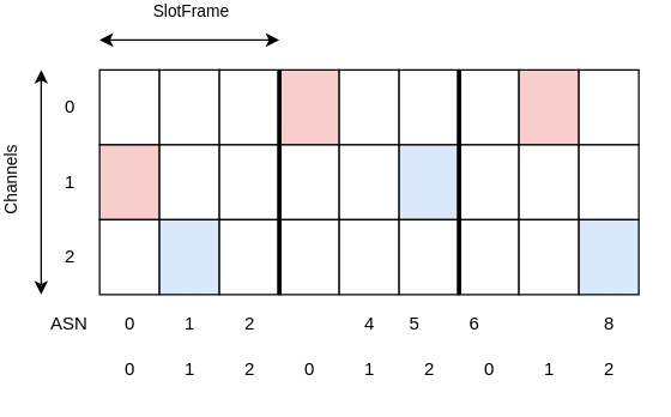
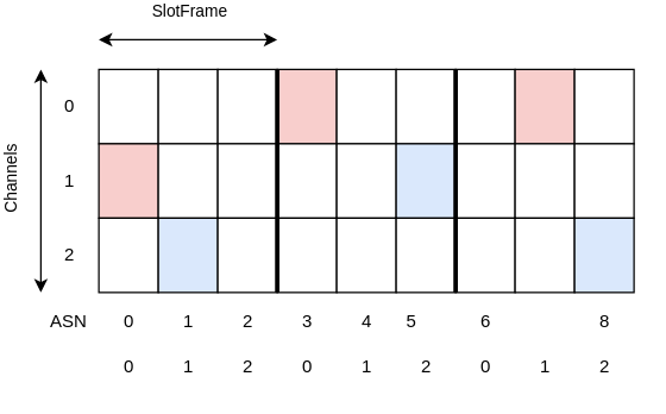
  <mxCell id="0" />
  <mxCell id="1" parent="0" />
  <mxCell id="2" value="" style="rounded=0;whiteSpace=wrap;html=1;" vertex="1" parent="1"><mxGeometry x="60" y="40" width="40" height="50" as="geometry" /></mxCell>
  <mxCell id="3" value="" style="rounded=0;whiteSpace=wrap;html=1;" vertex="1" parent="1"><mxGeometry x="100" y="40" width="40" height="50" as="geometry" /></mxCell>
  <mxCell id="4" value="" style="rounded=0;whiteSpace=wrap;html=1;" vertex="1" parent="1"><mxGeometry x="140" y="40" width="40" height="50" as="geometry" /></mxCell>
  <mxCell id="5" value="" style="rounded=0;whiteSpace=wrap;html=1;fillColor=#f8cecc;" vertex="1" parent="1"><mxGeometry x="180" y="40" width="40" height="50" as="geometry" /></mxCell>
  <mxCell id="6" value="" style="rounded=0;whiteSpace=wrap;html=1;" vertex="1" parent="1"><mxGeometry x="220" y="40" width="40" height="50" as="geometry" /></mxCell>
  <mxCell id="7" value="" style="rounded=0;whiteSpace=wrap;html=1;" vertex="1" parent="1"><mxGeometry x="260" y="40" width="40" height="50" as="geometry" /></mxCell>
  <mxCell id="8" value="" style="rounded=0;whiteSpace=wrap;html=1;" vertex="1" parent="1"><mxGeometry x="300" y="40" width="40" height="50" as="geometry" /></mxCell>
  <mxCell id="9" value="" style="rounded=0;whiteSpace=wrap;html=1;fillColor=#f8cecc;" vertex="1" parent="1"><mxGeometry x="340" y="40" width="40" height="50" as="geometry" /></mxCell>
  <mxCell id="10" value="" style="rounded=0;whiteSpace=wrap;html=1;" vertex="1" parent="1"><mxGeometry x="380" y="40" width="40" height="50" as="geometry" /></mxCell>
  <mxCell id="11" value="" style="rounded=0;whiteSpace=wrap;html=1;fillColor=#f8cecc;" vertex="1" parent="1"><mxGeometry x="60" y="90" width="40" height="50" as="geometry" /></mxCell>
  <mxCell id="12" value="" style="rounded=0;whiteSpace=wrap;html=1;" vertex="1" parent="1"><mxGeometry x="100" y="90" width="40" height="50" as="geometry" /></mxCell>
  <mxCell id="13" value="" style="rounded=0;whiteSpace=wrap;html=1;" vertex="1" parent="1"><mxGeometry x="140" y="90" width="40" height="50" as="geometry" /></mxCell>
  <mxCell id="14" value="" style="rounded=0;whiteSpace=wrap;html=1;" vertex="1" parent="1"><mxGeometry x="180" y="90" width="40" height="50" as="geometry" /></mxCell>
  <mxCell id="15" value="" style="rounded=0;whiteSpace=wrap;html=1;" vertex="1" parent="1"><mxGeometry x="220" y="90" width="40" height="50" as="geometry" /></mxCell>
  <mxCell id="16" value="" style="rounded=0;whiteSpace=wrap;html=1;fillColor=#dae8fc;" vertex="1" parent="1"><mxGeometry x="260" y="90" width="40" height="50" as="geometry" /></mxCell>
  <mxCell id="17" value="" style="rounded=0;whiteSpace=wrap;html=1;" vertex="1" parent="1"><mxGeometry x="300" y="90" width="40" height="50" as="geometry" /></mxCell>
  <mxCell id="18" value="" style="rounded=0;whiteSpace=wrap;html=1;" vertex="1" parent="1"><mxGeometry x="340" y="90" width="40" height="50" as="geometry" /></mxCell>
  <mxCell id="19" value="" style="rounded=0;whiteSpace=wrap;html=1;" vertex="1" parent="1"><mxGeometry x="380" y="90" width="40" height="50" as="geometry" /></mxCell>
  <mxCell id="20" value="" style="rounded=0;whiteSpace=wrap;html=1;" vertex="1" parent="1"><mxGeometry x="60" y="140" width="40" height="50" as="geometry" /></mxCell>
  <mxCell id="21" value="" style="rounded=0;whiteSpace=wrap;html=1;fillColor=#dae8fc;" vertex="1" parent="1"><mxGeometry x="100" y="140" width="40" height="50" as="geometry" /></mxCell>
  <mxCell id="22" value="" style="rounded=0;whiteSpace=wrap;html=1;" vertex="1" parent="1"><mxGeometry x="140" y="140" width="40" height="50" as="geometry" /></mxCell>
  <mxCell id="23" value="" style="rounded=0;whiteSpace=wrap;html=1;" vertex="1" parent="1"><mxGeometry x="180" y="140" width="40" height="50" as="geometry" /></mxCell>
  <mxCell id="24" value="" style="rounded=0;whiteSpace=wrap;html=1;" vertex="1" parent="1"><mxGeometry x="220" y="140" width="40" height="50" as="geometry" /></mxCell>
  <mxCell id="25" value="" style="rounded=0;whiteSpace=wrap;html=1;" vertex="1" parent="1"><mxGeometry x="260" y="140" width="40" height="50" as="geometry" /></mxCell>
  <mxCell id="26" value="" style="rounded=0;whiteSpace=wrap;html=1;" vertex="1" parent="1"><mxGeometry x="300" y="140" width="40" height="50" as="geometry" /></mxCell>
  <mxCell id="27" value="" style="rounded=0;whiteSpace=wrap;html=1;" vertex="1" parent="1"><mxGeometry x="340" y="140" width="40" height="50" as="geometry" /></mxCell>
  <mxCell id="28" value="" style="rounded=0;whiteSpace=wrap;html=1;fillColor=#dae8fc;" vertex="1" parent="1"><mxGeometry x="380" y="140" width="40" height="50" as="geometry" /></mxCell>
  <mxCell id="29" value="" style="endArrow=classic;startArrow=classic;html=1;" edge="1" parent="1"><mxGeometry width="50" height="50" relative="1" as="geometry"><mxPoint x="60" y="20" as="sourcePoint" /><mxPoint x="180" y="20" as="targetPoint" /></mxGeometry></mxCell>
  <mxCell id="30" value="SlotFrame" style="edgeLabel;html=1;align=center;verticalAlign=middle;resizable=0;points=[];" vertex="1" connectable="0" parent="29"><mxGeometry x="0.167" y="-1" relative="1" as="geometry"><mxPoint x="-10" y="-21" as="offset" /></mxGeometry></mxCell>
  <mxCell id="31" value="" style="endArrow=classic;startArrow=classic;html=1;" edge="1" parent="1"><mxGeometry width="50" height="50" relative="1" as="geometry"><mxPoint x="21" y="40" as="sourcePoint" /><mxPoint x="21" y="190" as="targetPoint" /></mxGeometry></mxCell>
  <mxCell id="32" value="Channels" style="edgeLabel;html=1;align=center;verticalAlign=middle;resizable=0;points=[];rotation=-90;" vertex="1" connectable="0" parent="31"><mxGeometry x="0.167" y="-1" relative="1" as="geometry"><mxPoint x="-20" y="-13" as="offset" /></mxGeometry></mxCell>
  <mxCell id="33" value="1" style="text;html=1;align=center;verticalAlign=middle;resizable=0;points=[];autosize=1;strokeColor=none;" vertex="1" parent="1"><mxGeometry x="110" y="200" width="20" height="20" as="geometry" /></mxCell>
  <mxCell id="34" value="2" style="text;html=1;align=center;verticalAlign=middle;resizable=0;points=[];autosize=1;strokeColor=none;" vertex="1" parent="1"><mxGeometry x="150" y="200" width="20" height="20" as="geometry" /></mxCell>
+ <mxCell id="35" value="3" style="text;html=1;align=center;verticalAlign=middle;resizable=0;points=[];autosize=1;strokeColor=none;" vertex="1" parent="1"><mxGeometry x="190" y="200" width="20" height="20" as="geometry" /></mxCell>
  <mxCell id="36" value="4" style="text;html=1;align=center;verticalAlign=middle;resizable=0;points=[];autosize=1;strokeColor=none;" vertex="1" parent="1"><mxGeometry x="230" y="200" width="20" height="20" as="geometry" /></mxCell>
  <mxCell id="37" value="5" style="text;html=1;align=center;verticalAlign=middle;resizable=0;points=[];autosize=1;strokeColor=none;" vertex="1" parent="1"><mxGeometry x="260" y="200" width="20" height="20" as="geometry" /></mxCell>
- <mxCell id="38" value="6" style="text;html=1;align=center;verticalAlign=middle;resizable=0;points=[];autosize=1;strokeColor=none;" vertex="1" parent="1"><mxGeometry x="300" y="200" width="20" height="20" as="geometry" /></mxCell>
+ <mxCell id="38" value="6" style="text;html=1;align=center;verticalAlign=middle;resizable=0;points=[];autosize=1;strokeColor=none;" vertex="1" parent="1"><mxGeometry x="310" y="200" width="20" height="20" as="geometry" /></mxCell>
  <mxCell id="39" value="8" style="text;html=1;align=center;verticalAlign=middle;resizable=0;points=[];autosize=1;strokeColor=none;" vertex="1" parent="1"><mxGeometry x="390" y="200" width="20" height="20" as="geometry" /></mxCell>
  <mxCell id="40" value="0" style="text;html=1;align=center;verticalAlign=middle;resizable=0;points=[];autosize=1;strokeColor=none;" vertex="1" parent="1"><mxGeometry x="70" y="200" width="20" height="20" as="geometry" /></mxCell>
  <mxCell id="41" value="1" style="text;html=1;align=center;verticalAlign=middle;resizable=0;points=[];autosize=1;strokeColor=none;" vertex="1" parent="1"><mxGeometry x="110" y="230" width="20" height="20" as="geometry" /></mxCell>
  <mxCell id="42" value="2" style="text;html=1;align=center;verticalAlign=middle;resizable=0;points=[];autosize=1;strokeColor=none;" vertex="1" parent="1"><mxGeometry x="150" y="230" width="20" height="20" as="geometry" /></mxCell>
  <mxCell id="43" value="0" style="text;html=1;align=center;verticalAlign=middle;resizable=0;points=[];autosize=1;strokeColor=none;" vertex="1" parent="1"><mxGeometry x="70" y="230" width="20" height="20" as="geometry" /></mxCell>
  <mxCell id="44" value="1" style="text;html=1;align=center;verticalAlign=middle;resizable=0;points=[];autosize=1;strokeColor=none;" vertex="1" parent="1"><mxGeometry x="230" y="230" width="20" height="20" as="geometry" /></mxCell>
  <mxCell id="45" value="2" style="text;html=1;align=center;verticalAlign=middle;resizable=0;points=[];autosize=1;strokeColor=none;" vertex="1" parent="1"><mxGeometry x="270" y="230" width="20" height="20" as="geometry" /></mxCell>
  <mxCell id="46" value="0" style="text;html=1;align=center;verticalAlign=middle;resizable=0;points=[];autosize=1;strokeColor=none;" vertex="1" parent="1"><mxGeometry x="190" y="230" width="20" height="20" as="geometry" /></mxCell>
  <mxCell id="47" value="1" style="text;html=1;align=center;verticalAlign=middle;resizable=0;points=[];autosize=1;strokeColor=none;" vertex="1" parent="1"><mxGeometry x="350" y="230" width="20" height="20" as="geometry" /></mxCell>
  <mxCell id="48" value="2" style="text;html=1;align=center;verticalAlign=middle;resizable=0;points=[];autosize=1;strokeColor=none;" vertex="1" parent="1"><mxGeometry x="390" y="230" width="20" height="20" as="geometry" /></mxCell>
  <mxCell id="49" value="0" style="text;html=1;align=center;verticalAlign=middle;resizable=0;points=[];autosize=1;strokeColor=none;" vertex="1" parent="1"><mxGeometry x="310" y="230" width="20" height="20" as="geometry" /></mxCell>
  <mxCell id="50" value="" style="endArrow=none;html=1;entryX=0;entryY=0;entryDx=0;entryDy=0;exitX=0;exitY=1;exitDx=0;exitDy=0;strokeWidth=3;" edge="1" parent="1" source="23" target="5"><mxGeometry width="50" height="50" relative="1" as="geometry"><mxPoint x="260" y="240" as="sourcePoint" /><mxPoint x="310" y="190" as="targetPoint" /></mxGeometry></mxCell>
  <mxCell id="51" value="" style="endArrow=none;html=1;strokeWidth=3;entryX=1;entryY=0;entryDx=0;entryDy=0;exitX=0;exitY=1;exitDx=0;exitDy=0;" edge="1" parent="1" source="26" target="7"><mxGeometry width="50" height="50" relative="1" as="geometry"><mxPoint x="260" y="240" as="sourcePoint" /><mxPoint x="310" y="190" as="targetPoint" /></mxGeometry></mxCell>
  <mxCell id="52" value="ASN" style="text;html=1;strokeColor=none;fillColor=none;align=center;verticalAlign=middle;whiteSpace=wrap;rounded=0;" vertex="1" parent="1"><mxGeometry x="20" y="200" width="40" height="20" as="geometry" /></mxCell>
  <mxCell id="53" value="0" style="text;html=1;align=center;verticalAlign=middle;resizable=0;points=[];autosize=1;strokeColor=none;" vertex="1" parent="1"><mxGeometry x="30" y="55" width="20" height="20" as="geometry" /></mxCell>
  <mxCell id="54" value="1" style="text;html=1;align=center;verticalAlign=middle;resizable=0;points=[];autosize=1;strokeColor=none;" vertex="1" parent="1"><mxGeometry x="30" y="105" width="20" height="20" as="geometry" /></mxCell>
  <mxCell id="55" value="2" style="text;html=1;align=center;verticalAlign=middle;resizable=0;points=[];autosize=1;strokeColor=none;" vertex="1" parent="1"><mxGeometry x="30" y="155" width="20" height="20" as="geometry" /></mxCell>
